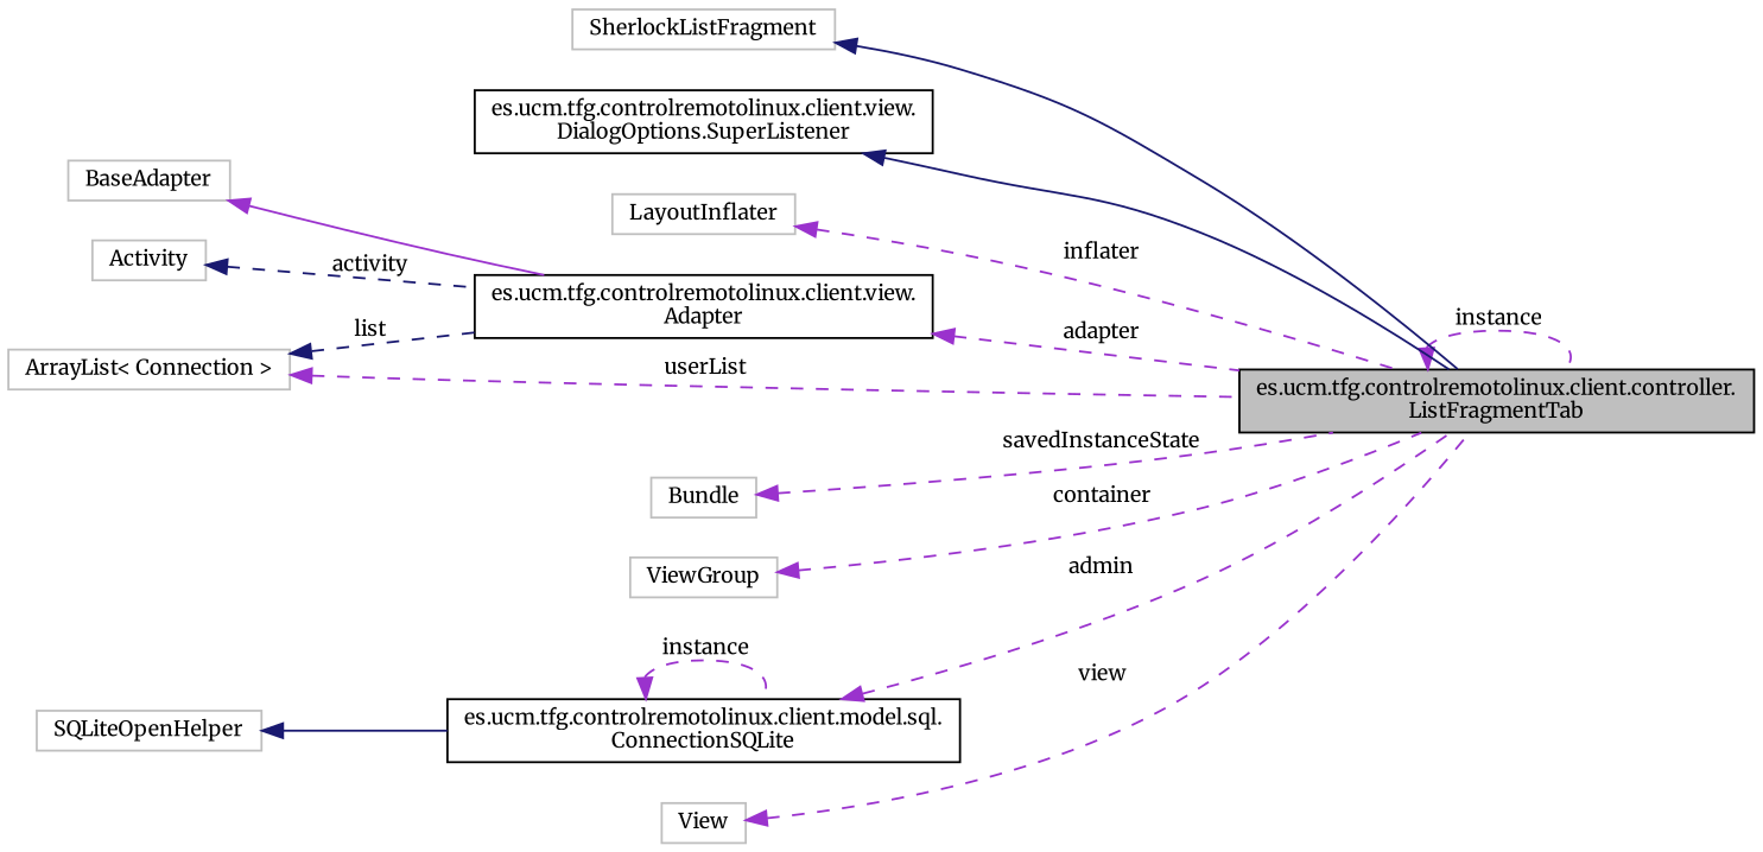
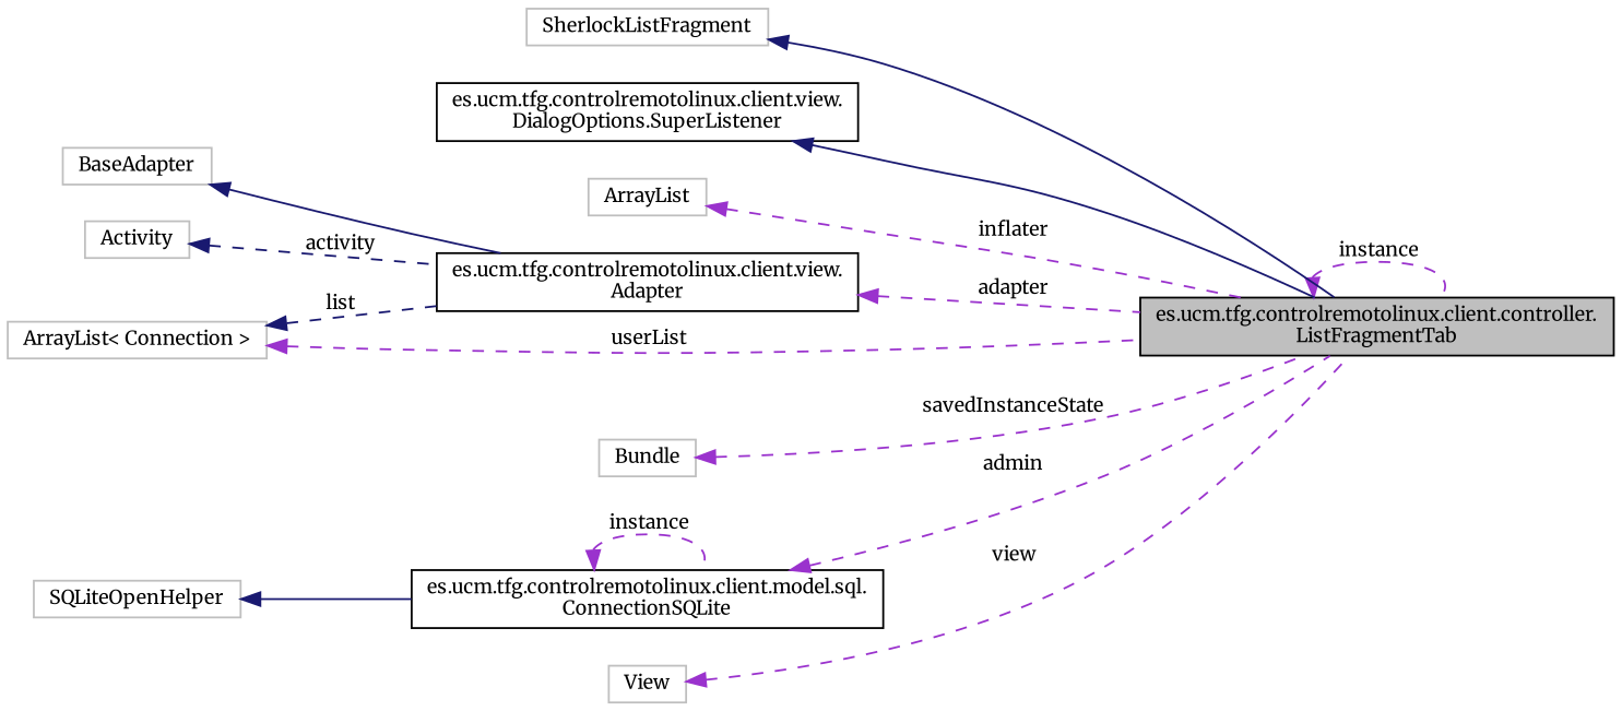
  digraph {
    fontname=Merriweather
    rankdir=LR
    node [color=grey75 fillcolor=white fontname=Merriweather fontsize=10 shape=record style=filled]
    edge [color=darkorchid3 dir=back fontname=Merriweather fontsize=10 labelfontname=Helvetica labelfontsize=10 style=dashed]
    n1 [color=black fillcolor=grey75 fontcolor=black height=0.2 label="es.ucm.tfg.controlremotolinux.client.controller.\lListFragmentTab" width=0.4]
    n2 [height=0.2 label=SherlockListFragment width=0.4]
    n3 [color=black height=0.2 label="es.ucm.tfg.controlremotolinux.client.view.\lDialogOptions.SuperListener" width=0.4]
-   n4 [height=0.2 label=LayoutInflater width=0.4]
+   n4 [height=0.2 label=ArrayList width=0.4]
    n5 [color=black height=0.2 label="es.ucm.tfg.controlremotolinux.client.view.\lAdapter" width=0.4]
    n6 [height=0.2 label=BaseAdapter width=0.4]
    n7 [height=0.2 label=Activity width=0.4]
    n8 [height=0.2 label="ArrayList\< Connection \>" width=0.4]
    n9 [height=0.2 label=Bundle width=0.4]
-   n10 [height=0.2 label=ViewGroup width=0.4]
    n11 [color=black height=0.2 label="es.ucm.tfg.controlremotolinux.client.model.sql.\lConnectionSQLite" width=0.4]
    n12 [height=0.2 label=SQLiteOpenHelper width=0.4]
    n13 [height=0.2 label=View width=0.4]
    n1 -> n1 [label=" instance"]
    n2 -> n1 [color=midnightblue style=solid]
    n3 -> n1 [color=midnightblue style=solid]
    n4 -> n1 [label=" inflater"]
    n5 -> n1 [label=" adapter"]
-   n6 -> n5 [style=solid]
+   n6 -> n5 [color=midnightblue style=solid]
    n7 -> n5 [color=midnightblue label=" activity"]
    n8 -> n1 [label=" userList"]
    n8 -> n5 [color=midnightblue label=" list"]
    n9 -> n1 [label=" savedInstanceState"]
-   n10 -> n1 [label=" container"]
    n11 -> n1 [label=" admin"]
    n11 -> n11 [label=" instance"]
    n12 -> n11 [color=midnightblue style=solid]
    n13 -> n1 [label=" view"]
  }
